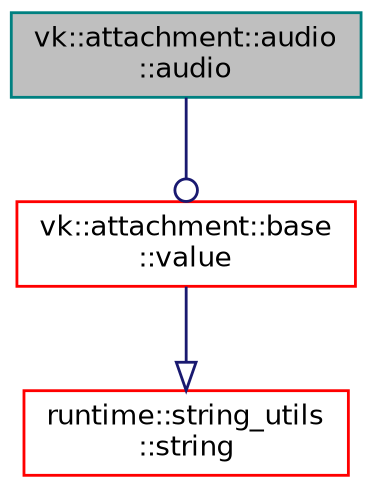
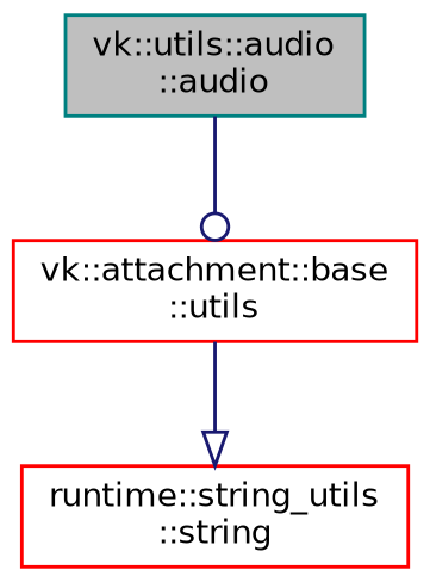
  digraph {
    rankdir=TB
    node [color=red fillcolor=white fontname=Helvetica fontsize=10 shape=record style=filled]
    edge [color=midnightblue fontname=Helvetica fontsize=10 labelfontname=Helvetica labelfontsize=10 style=solid]
-   n1 [color=teal fillcolor=grey75 fontcolor=black height=0.2 label="vk::attachment::audio\l::audio" width=0.4]
-   n2 [height=0.2 label="vk::attachment::base\l::value" width=0.4]
+   n1 [color=teal fillcolor=grey75 fontcolor=black height=0.2 label="vk::utils::audio\l::audio" width=0.4]
+   n2 [height=0.2 label="vk::attachment::base\l::utils" width=0.4]
    n3 [height=0.2 label="runtime::string_utils\l::string" width=0.4]
    n1 -> n2 [arrowhead=odot]
    n2 -> n3 [arrowhead=onormal]
  }
